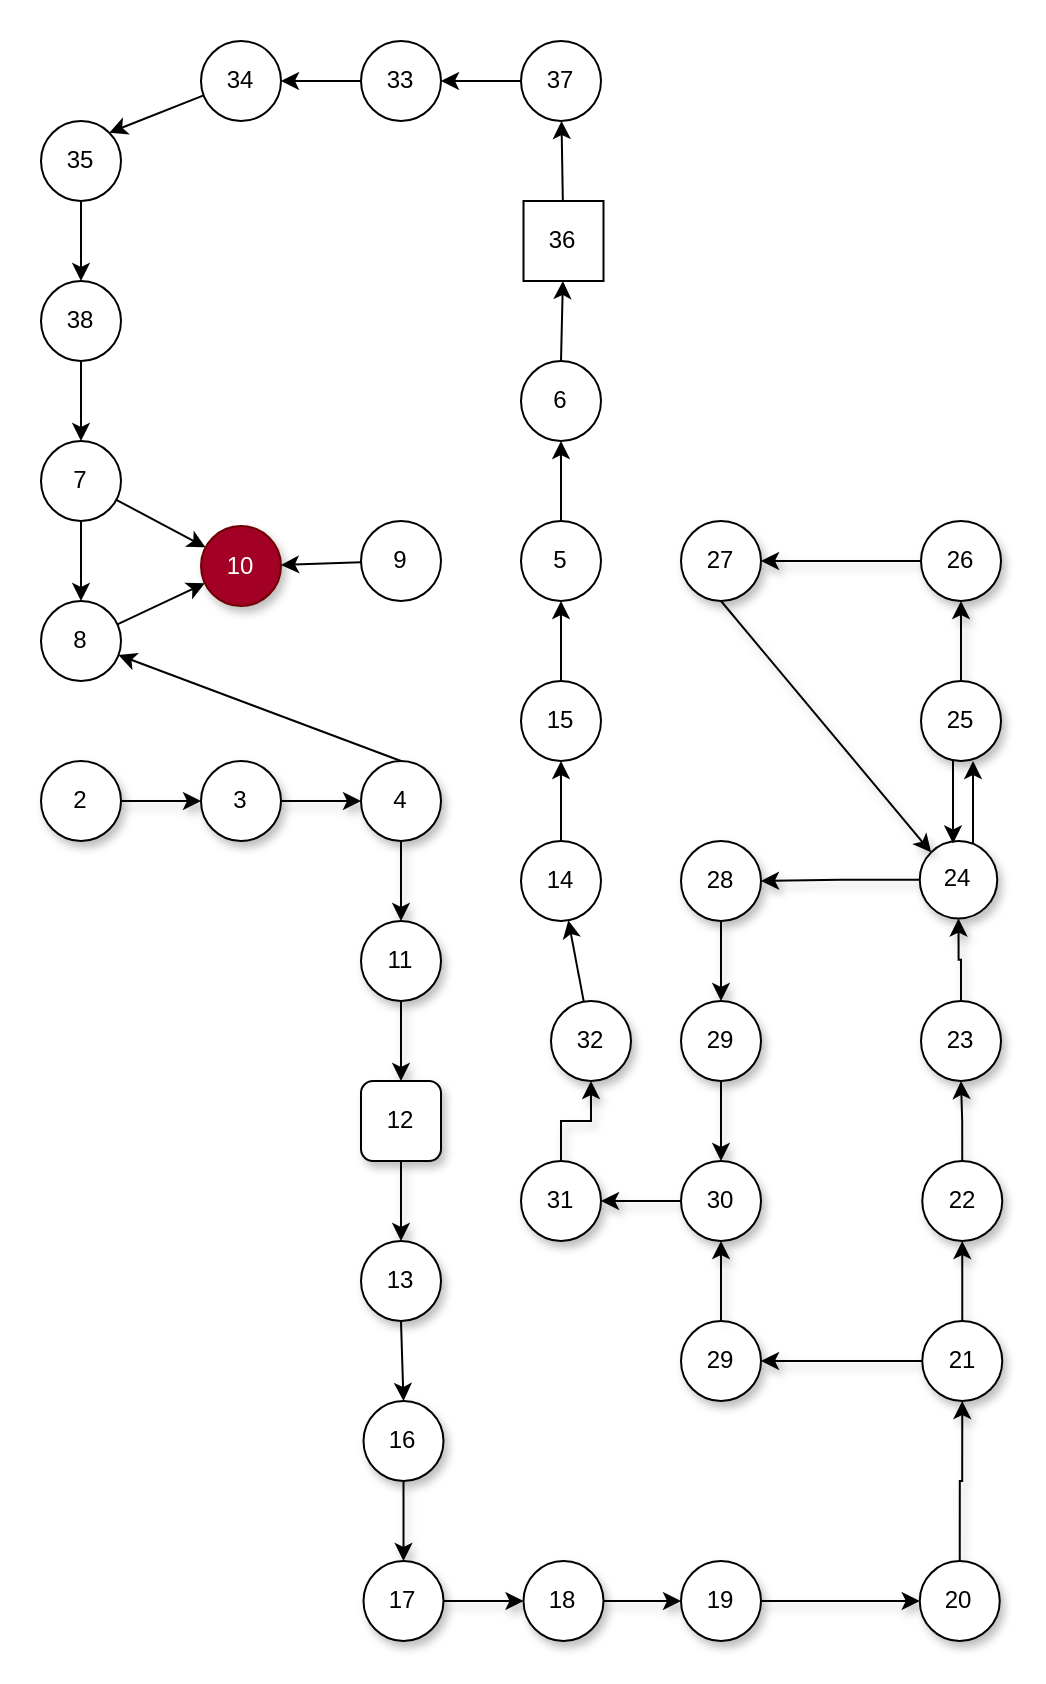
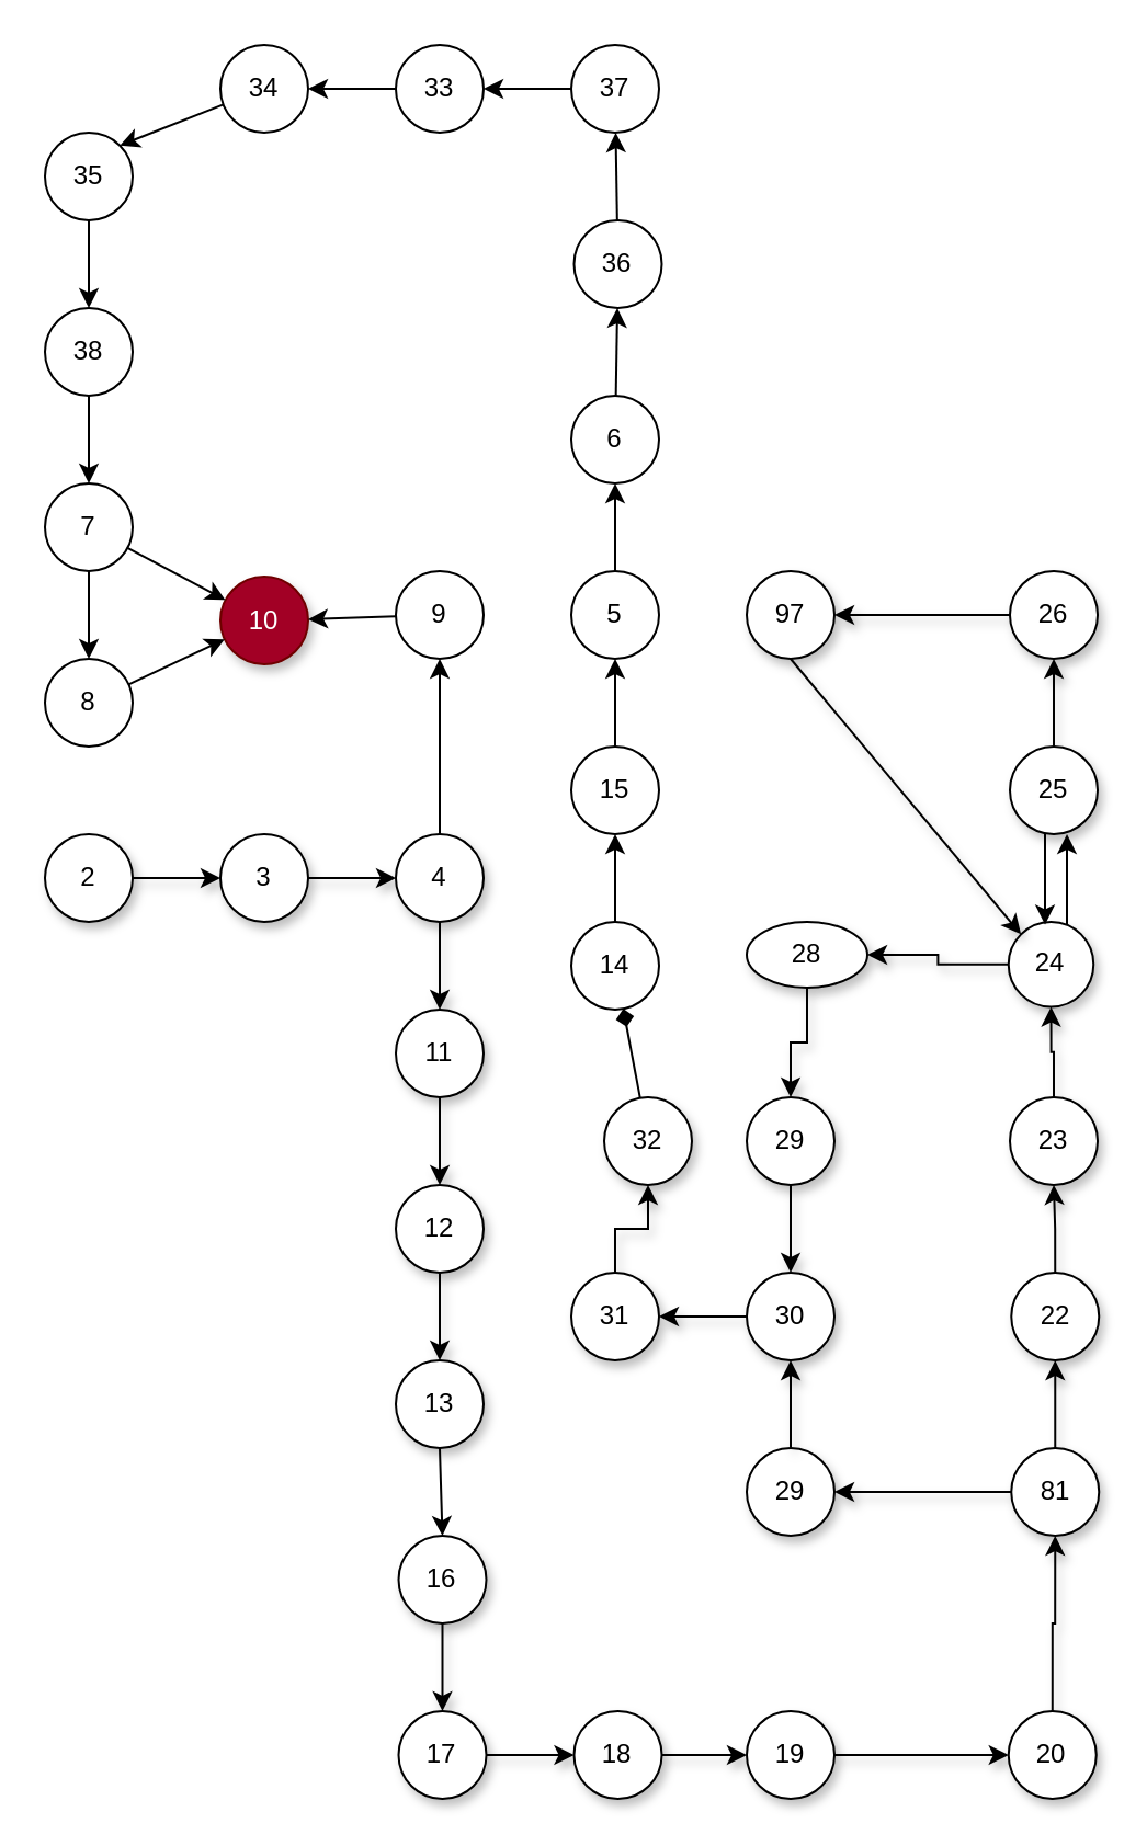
  <mxCell id="0" />
  <mxCell id="1" parent="0" />
  <mxCell id="2" value="" style="edgeStyle=orthogonalEdgeStyle;rounded=0;orthogonalLoop=1;jettySize=auto;html=1;strokeWidth=1;shadow=1;" parent="1" source="3" target="5" edge="1"><mxGeometry relative="1" as="geometry" /></mxCell>
  <mxCell id="3" value="2" style="ellipse;whiteSpace=wrap;html=1;aspect=fixed;strokeWidth=1;shadow=1;" parent="1" vertex="1"><mxGeometry x="20" y="380" width="40" height="40" as="geometry" /></mxCell>
  <mxCell id="4" value="" style="edgeStyle=orthogonalEdgeStyle;rounded=0;orthogonalLoop=1;jettySize=auto;html=1;strokeWidth=1;shadow=1;" parent="1" source="5" target="8" edge="1"><mxGeometry relative="1" as="geometry" /></mxCell>
  <mxCell id="5" value="3" style="ellipse;whiteSpace=wrap;html=1;aspect=fixed;strokeWidth=1;shadow=1;" parent="1" vertex="1"><mxGeometry x="100" y="380" width="40" height="40" as="geometry" /></mxCell>
  <mxCell id="6" value="" style="edgeStyle=orthogonalEdgeStyle;rounded=0;orthogonalLoop=1;jettySize=auto;html=1;strokeWidth=1;shadow=1;" parent="1" source="8" target="10" edge="1"><mxGeometry relative="1" as="geometry" /></mxCell>
- <mxCell id="7" style="edgeStyle=none;rounded=0;orthogonalLoop=1;jettySize=auto;html=1;exitX=0.5;exitY=0;exitDx=0;exitDy=0;" edge="1" parent="1" source="8" target="79"><mxGeometry relative="1" as="geometry" /></mxCell>
+ <mxCell id="7" style="edgeStyle=none;rounded=0;orthogonalLoop=1;jettySize=auto;html=1;exitX=0.5;exitY=0;exitDx=0;exitDy=0;entryX=0.5;entryY=1;entryDx=0;entryDy=0;" edge="1" parent="1" source="8" target="60"><mxGeometry relative="1" as="geometry" /></mxCell>
  <mxCell id="8" value="4" style="ellipse;whiteSpace=wrap;html=1;aspect=fixed;strokeWidth=1;shadow=1;" parent="1" vertex="1"><mxGeometry x="180" y="380" width="40" height="40" as="geometry" /></mxCell>
  <mxCell id="9" value="" style="edgeStyle=orthogonalEdgeStyle;rounded=0;orthogonalLoop=1;jettySize=auto;html=1;strokeWidth=1;shadow=1;" parent="1" source="10" target="12" edge="1"><mxGeometry relative="1" as="geometry" /></mxCell>
  <mxCell id="10" value="11" style="ellipse;whiteSpace=wrap;html=1;aspect=fixed;strokeWidth=1;shadow=1;" parent="1" vertex="1"><mxGeometry x="180" y="460" width="40" height="40" as="geometry" /></mxCell>
  <mxCell id="11" value="" style="edgeStyle=orthogonalEdgeStyle;rounded=0;orthogonalLoop=1;jettySize=auto;html=1;strokeWidth=1;shadow=1;" parent="1" source="12" target="14" edge="1"><mxGeometry relative="1" as="geometry" /></mxCell>
- <mxCell id="12" value="12" style="whiteSpace=wrap;html=1;aspect=fixed;strokeWidth=1;shadow=1;rounded=1;" parent="1" vertex="1"><mxGeometry x="180" y="540" width="40" height="40" as="geometry" /></mxCell>
+ <mxCell id="12" value="12" style="ellipse;whiteSpace=wrap;html=1;aspect=fixed;strokeWidth=1;shadow=1;" parent="1" vertex="1"><mxGeometry x="180" y="540" width="40" height="40" as="geometry" /></mxCell>
  <mxCell id="13" style="edgeStyle=none;rounded=0;orthogonalLoop=1;jettySize=auto;html=1;exitX=0.5;exitY=1;exitDx=0;exitDy=0;entryX=0.5;entryY=0;entryDx=0;entryDy=0;" edge="1" parent="1" source="14" target="16"><mxGeometry relative="1" as="geometry" /></mxCell>
  <mxCell id="14" value="13" style="ellipse;whiteSpace=wrap;html=1;aspect=fixed;strokeWidth=1;shadow=1;" parent="1" vertex="1"><mxGeometry x="180" y="620" width="40" height="40" as="geometry" /></mxCell>
  <mxCell id="15" value="" style="edgeStyle=orthogonalEdgeStyle;rounded=0;orthogonalLoop=1;jettySize=auto;html=1;strokeWidth=1;shadow=1;" parent="1" source="16" target="18" edge="1"><mxGeometry relative="1" as="geometry" /></mxCell>
  <mxCell id="16" value="16" style="ellipse;whiteSpace=wrap;html=1;aspect=fixed;strokeWidth=1;shadow=1;" parent="1" vertex="1"><mxGeometry x="181.25" y="700" width="40" height="40" as="geometry" /></mxCell>
  <mxCell id="17" value="" style="edgeStyle=orthogonalEdgeStyle;rounded=0;orthogonalLoop=1;jettySize=auto;html=1;strokeWidth=1;shadow=1;" parent="1" source="18" target="20" edge="1"><mxGeometry relative="1" as="geometry" /></mxCell>
  <mxCell id="18" value="17" style="ellipse;whiteSpace=wrap;html=1;aspect=fixed;strokeWidth=1;shadow=1;" parent="1" vertex="1"><mxGeometry x="181.25" y="780" width="40" height="40" as="geometry" /></mxCell>
  <mxCell id="19" value="" style="edgeStyle=orthogonalEdgeStyle;rounded=0;orthogonalLoop=1;jettySize=auto;html=1;strokeWidth=1;shadow=1;" parent="1" source="20" target="22" edge="1"><mxGeometry relative="1" as="geometry" /></mxCell>
  <mxCell id="20" value="18" style="ellipse;whiteSpace=wrap;html=1;aspect=fixed;strokeWidth=1;shadow=1;" parent="1" vertex="1"><mxGeometry x="261.25" y="780" width="40" height="40" as="geometry" /></mxCell>
  <mxCell id="21" value="" style="edgeStyle=orthogonalEdgeStyle;rounded=0;orthogonalLoop=1;jettySize=auto;html=1;strokeWidth=1;shadow=1;" parent="1" source="22" target="24" edge="1"><mxGeometry relative="1" as="geometry" /></mxCell>
  <mxCell id="22" value="19" style="ellipse;whiteSpace=wrap;html=1;aspect=fixed;strokeWidth=1;shadow=1;" parent="1" vertex="1"><mxGeometry x="340" y="780" width="40" height="40" as="geometry" /></mxCell>
  <mxCell id="23" value="" style="edgeStyle=orthogonalEdgeStyle;rounded=0;orthogonalLoop=1;jettySize=auto;html=1;strokeWidth=1;shadow=1;" parent="1" source="24" target="27" edge="1"><mxGeometry relative="1" as="geometry" /></mxCell>
  <mxCell id="24" value="20" style="ellipse;whiteSpace=wrap;html=1;aspect=fixed;strokeWidth=1;shadow=1;" parent="1" vertex="1"><mxGeometry x="459.38" y="780" width="40" height="40" as="geometry" /></mxCell>
  <mxCell id="25" value="" style="edgeStyle=orthogonalEdgeStyle;rounded=0;orthogonalLoop=1;jettySize=auto;html=1;strokeWidth=1;shadow=1;" parent="1" source="27" target="28" edge="1"><mxGeometry relative="1" as="geometry" /></mxCell>
  <mxCell id="26" value="" style="edgeStyle=orthogonalEdgeStyle;rounded=0;orthogonalLoop=1;jettySize=auto;html=1;strokeWidth=1;shadow=1;" parent="1" source="27" target="30" edge="1"><mxGeometry relative="1" as="geometry" /></mxCell>
- <mxCell id="27" value="21" style="ellipse;whiteSpace=wrap;html=1;aspect=fixed;strokeWidth=1;shadow=1;" parent="1" vertex="1"><mxGeometry x="460.63" y="660" width="40" height="40" as="geometry" /></mxCell>
+ <mxCell id="27" value="81" style="ellipse;whiteSpace=wrap;html=1;aspect=fixed;strokeWidth=1;shadow=1;" parent="1" vertex="1"><mxGeometry x="460.63" y="660" width="40" height="40" as="geometry" /></mxCell>
  <mxCell id="28" value="29" style="ellipse;whiteSpace=wrap;html=1;aspect=fixed;strokeWidth=1;shadow=1;" parent="1" vertex="1"><mxGeometry x="340" y="660" width="40" height="40" as="geometry" /></mxCell>
  <mxCell id="29" value="" style="edgeStyle=orthogonalEdgeStyle;rounded=0;orthogonalLoop=1;jettySize=auto;html=1;strokeWidth=1;shadow=1;" parent="1" source="30" target="32" edge="1"><mxGeometry relative="1" as="geometry" /></mxCell>
  <mxCell id="30" value="22" style="ellipse;whiteSpace=wrap;html=1;aspect=fixed;strokeWidth=1;shadow=1;" parent="1" vertex="1"><mxGeometry x="460.63" y="580" width="40" height="40" as="geometry" /></mxCell>
  <mxCell id="31" value="" style="edgeStyle=orthogonalEdgeStyle;rounded=0;orthogonalLoop=1;jettySize=auto;html=1;strokeWidth=1;shadow=1;" parent="1" source="32" target="35" edge="1"><mxGeometry relative="1" as="geometry" /></mxCell>
  <mxCell id="32" value="23" style="ellipse;whiteSpace=wrap;html=1;aspect=fixed;strokeWidth=1;shadow=1;" parent="1" vertex="1"><mxGeometry x="460" y="500" width="40" height="40" as="geometry" /></mxCell>
  <mxCell id="33" value="" style="edgeStyle=orthogonalEdgeStyle;rounded=0;orthogonalLoop=1;jettySize=auto;html=1;strokeWidth=1;shadow=1;" parent="1" source="35" target="37" edge="1"><mxGeometry relative="1" as="geometry" /></mxCell>
  <mxCell id="34" value="" style="edgeStyle=none;rounded=0;orthogonalLoop=1;jettySize=auto;html=1;" edge="1" parent="1"><mxGeometry relative="1" as="geometry"><mxPoint x="486.005" y="421.25" as="sourcePoint" /><mxPoint x="486.01" y="380" as="targetPoint" /></mxGeometry></mxCell>
  <mxCell id="35" value="24" style="ellipse;whiteSpace=wrap;html=1;aspect=fixed;strokeWidth=1;shadow=1;" parent="1" vertex="1"><mxGeometry x="459.38" y="420" width="38.75" height="38.75" as="geometry" /></mxCell>
  <mxCell id="36" value="" style="edgeStyle=orthogonalEdgeStyle;rounded=0;orthogonalLoop=1;jettySize=auto;html=1;strokeWidth=1;shadow=1;" parent="1" source="37" target="45" edge="1"><mxGeometry relative="1" as="geometry" /></mxCell>
- <mxCell id="37" value="28" style="ellipse;whiteSpace=wrap;html=1;aspect=fixed;strokeWidth=1;shadow=1;" parent="1" vertex="1"><mxGeometry x="340" y="420" width="40" height="40" as="geometry" /></mxCell>
+ <mxCell id="37" value="28" style="ellipse;whiteSpace=wrap;html=1;aspect=fixed;strokeWidth=1;shadow=1;" parent="1" vertex="1"><mxGeometry x="340" y="420" width="55" height="30" as="geometry" /></mxCell>
  <mxCell id="38" value="" style="edgeStyle=orthogonalEdgeStyle;rounded=0;orthogonalLoop=1;jettySize=auto;html=1;strokeWidth=1;shadow=1;" parent="1" source="40" target="42" edge="1"><mxGeometry relative="1" as="geometry" /></mxCell>
  <mxCell id="39" value="" style="edgeStyle=none;rounded=0;orthogonalLoop=1;jettySize=auto;html=1;" edge="1" parent="1"><mxGeometry relative="1" as="geometry"><mxPoint x="476.01" y="380" as="sourcePoint" /><mxPoint x="476.005" y="421.25" as="targetPoint" /></mxGeometry></mxCell>
  <mxCell id="40" value="25" style="ellipse;whiteSpace=wrap;html=1;aspect=fixed;strokeWidth=1;shadow=1;" parent="1" vertex="1"><mxGeometry x="460" y="340" width="40" height="40" as="geometry" /></mxCell>
  <mxCell id="41" value="" style="edgeStyle=orthogonalEdgeStyle;rounded=0;orthogonalLoop=1;jettySize=auto;html=1;strokeWidth=1;shadow=1;" parent="1" source="42" target="43" edge="1"><mxGeometry relative="1" as="geometry" /></mxCell>
  <mxCell id="42" value="26" style="ellipse;whiteSpace=wrap;html=1;aspect=fixed;strokeWidth=1;shadow=1;" parent="1" vertex="1"><mxGeometry x="460" y="260" width="40" height="40" as="geometry" /></mxCell>
- <mxCell id="43" value="27" style="ellipse;whiteSpace=wrap;html=1;aspect=fixed;strokeWidth=1;shadow=1;" parent="1" vertex="1"><mxGeometry x="340" y="260" width="40" height="40" as="geometry" /></mxCell>
+ <mxCell id="43" value="97" style="ellipse;whiteSpace=wrap;html=1;aspect=fixed;strokeWidth=1;shadow=1;" parent="1" vertex="1"><mxGeometry x="340" y="260" width="40" height="40" as="geometry" /></mxCell>
  <mxCell id="44" value="" style="edgeStyle=orthogonalEdgeStyle;rounded=0;orthogonalLoop=1;jettySize=auto;html=1;strokeWidth=1;shadow=1;" parent="1" source="45" target="47" edge="1"><mxGeometry relative="1" as="geometry" /></mxCell>
  <mxCell id="45" value="29" style="ellipse;whiteSpace=wrap;html=1;aspect=fixed;strokeWidth=1;shadow=1;" parent="1" vertex="1"><mxGeometry x="340" y="500" width="40" height="40" as="geometry" /></mxCell>
  <mxCell id="46" value="" style="edgeStyle=orthogonalEdgeStyle;rounded=0;orthogonalLoop=1;jettySize=auto;html=1;strokeWidth=1;shadow=1;" parent="1" source="47" edge="1"><mxGeometry relative="1" as="geometry"><mxPoint x="300" y="600" as="targetPoint" /></mxGeometry></mxCell>
  <mxCell id="47" value="30" style="ellipse;whiteSpace=wrap;html=1;aspect=fixed;strokeWidth=1;shadow=1;" parent="1" vertex="1"><mxGeometry x="340" y="580" width="40" height="40" as="geometry" /></mxCell>
  <mxCell id="48" value="" style="edgeStyle=orthogonalEdgeStyle;rounded=0;orthogonalLoop=1;jettySize=auto;html=1;strokeWidth=1;shadow=1;" parent="1" source="49" target="51" edge="1"><mxGeometry relative="1" as="geometry" /></mxCell>
  <mxCell id="49" value="31" style="ellipse;whiteSpace=wrap;html=1;aspect=fixed;strokeWidth=1;shadow=1;" parent="1" vertex="1"><mxGeometry x="260" y="580" width="40" height="40" as="geometry" /></mxCell>
- <mxCell id="50" value="" style="edgeStyle=none;rounded=0;orthogonalLoop=1;jettySize=auto;html=1;" edge="1" parent="1" source="51" target="56"><mxGeometry relative="1" as="geometry" /></mxCell>
+ <mxCell id="50" value="" style="edgeStyle=none;rounded=0;orthogonalLoop=1;jettySize=auto;html=1;endArrow=diamond;" edge="1" parent="1" source="51" target="56"><mxGeometry relative="1" as="geometry" /></mxCell>
  <mxCell id="51" value="32" style="ellipse;whiteSpace=wrap;html=1;aspect=fixed;strokeWidth=1;shadow=1;" parent="1" vertex="1"><mxGeometry x="275" y="500" width="40" height="40" as="geometry" /></mxCell>
  <mxCell id="52" value="10" style="ellipse;whiteSpace=wrap;html=1;aspect=fixed;fillColor=#a20025;fontColor=#ffffff;strokeColor=#6F0000;strokeWidth=1;shadow=1;" parent="1" vertex="1"><mxGeometry x="100" y="262.5" width="40" height="40" as="geometry" /></mxCell>
  <mxCell id="53" value="" style="endArrow=classic;html=1;rounded=0;exitX=0.5;exitY=0;exitDx=0;exitDy=0;entryX=0.5;entryY=1;entryDx=0;entryDy=0;strokeWidth=1;shadow=1;" parent="1" source="28" target="47" edge="1"><mxGeometry width="50" height="50" relative="1" as="geometry"><mxPoint x="330" y="1020" as="sourcePoint" /><mxPoint x="380" y="970" as="targetPoint" /></mxGeometry></mxCell>
  <mxCell id="54" value="" style="endArrow=classic;html=1;rounded=0;entryX=0;entryY=0;entryDx=0;entryDy=0;exitX=0.5;exitY=1;exitDx=0;exitDy=0;strokeWidth=1;shadow=1;" parent="1" source="43" target="35" edge="1"><mxGeometry width="50" height="50" relative="1" as="geometry"><mxPoint x="230" y="720" as="sourcePoint" /><mxPoint x="280" y="670" as="targetPoint" /></mxGeometry></mxCell>
  <mxCell id="55" value="" style="edgeStyle=none;rounded=0;orthogonalLoop=1;jettySize=auto;html=1;" edge="1" parent="1" source="56" target="58"><mxGeometry relative="1" as="geometry" /></mxCell>
  <mxCell id="56" value="14" style="ellipse;whiteSpace=wrap;html=1;aspect=fixed;" vertex="1" parent="1"><mxGeometry x="260" y="420" width="40" height="40" as="geometry" /></mxCell>
  <mxCell id="57" value="" style="edgeStyle=none;rounded=0;orthogonalLoop=1;jettySize=auto;html=1;" edge="1" parent="1" source="58" target="62"><mxGeometry relative="1" as="geometry" /></mxCell>
  <mxCell id="58" value="15" style="ellipse;whiteSpace=wrap;html=1;aspect=fixed;" vertex="1" parent="1"><mxGeometry x="260" y="340" width="40" height="40" as="geometry" /></mxCell>
  <mxCell id="59" value="" style="edgeStyle=none;rounded=0;orthogonalLoop=1;jettySize=auto;html=1;" edge="1" parent="1" source="60" target="52"><mxGeometry relative="1" as="geometry" /></mxCell>
  <mxCell id="60" value="9" style="ellipse;whiteSpace=wrap;html=1;aspect=fixed;" vertex="1" parent="1"><mxGeometry x="180" y="260" width="40" height="40" as="geometry" /></mxCell>
  <mxCell id="61" value="" style="edgeStyle=none;rounded=0;orthogonalLoop=1;jettySize=auto;html=1;" edge="1" parent="1" source="62" target="64"><mxGeometry relative="1" as="geometry" /></mxCell>
  <mxCell id="62" value="5" style="ellipse;whiteSpace=wrap;html=1;aspect=fixed;" vertex="1" parent="1"><mxGeometry x="260" y="260" width="40" height="40" as="geometry" /></mxCell>
  <mxCell id="63" value="" style="edgeStyle=none;rounded=0;orthogonalLoop=1;jettySize=auto;html=1;" edge="1" parent="1" source="64" target="66"><mxGeometry relative="1" as="geometry" /></mxCell>
  <mxCell id="64" value="6" style="ellipse;whiteSpace=wrap;html=1;aspect=fixed;" vertex="1" parent="1"><mxGeometry x="260" y="180" width="40" height="40" as="geometry" /></mxCell>
  <mxCell id="65" value="" style="edgeStyle=none;rounded=0;orthogonalLoop=1;jettySize=auto;html=1;" edge="1" parent="1" source="66" target="68"><mxGeometry relative="1" as="geometry" /></mxCell>
- <mxCell id="66" value="36" style="whiteSpace=wrap;html=1;aspect=fixed;rounded=0;" vertex="1" parent="1"><mxGeometry x="261.25" y="100" width="40" height="40" as="geometry" /></mxCell>
+ <mxCell id="66" value="36" style="ellipse;whiteSpace=wrap;html=1;aspect=fixed;" vertex="1" parent="1"><mxGeometry x="261.25" y="100" width="40" height="40" as="geometry" /></mxCell>
  <mxCell id="67" value="" style="edgeStyle=none;rounded=0;orthogonalLoop=1;jettySize=auto;html=1;" edge="1" parent="1" source="68" target="70"><mxGeometry relative="1" as="geometry" /></mxCell>
  <mxCell id="68" value="37" style="ellipse;whiteSpace=wrap;html=1;aspect=fixed;" vertex="1" parent="1"><mxGeometry x="260" y="20" width="40" height="40" as="geometry" /></mxCell>
  <mxCell id="69" value="" style="edgeStyle=none;rounded=0;orthogonalLoop=1;jettySize=auto;html=1;" edge="1" parent="1" source="70" target="72"><mxGeometry relative="1" as="geometry" /></mxCell>
  <mxCell id="70" value="33" style="ellipse;whiteSpace=wrap;html=1;aspect=fixed;" vertex="1" parent="1"><mxGeometry x="180" y="20" width="40" height="40" as="geometry" /></mxCell>
  <mxCell id="71" style="edgeStyle=none;rounded=0;orthogonalLoop=1;jettySize=auto;html=1;entryX=1;entryY=0;entryDx=0;entryDy=0;" edge="1" parent="1" source="72" target="74"><mxGeometry relative="1" as="geometry" /></mxCell>
  <mxCell id="72" value="34" style="ellipse;whiteSpace=wrap;html=1;aspect=fixed;" vertex="1" parent="1"><mxGeometry x="100" y="20" width="40" height="40" as="geometry" /></mxCell>
  <mxCell id="73" value="" style="edgeStyle=none;rounded=0;orthogonalLoop=1;jettySize=auto;html=1;" edge="1" parent="1" source="74" target="81"><mxGeometry relative="1" as="geometry" /></mxCell>
  <mxCell id="74" value="35" style="ellipse;whiteSpace=wrap;html=1;aspect=fixed;" vertex="1" parent="1"><mxGeometry x="20" y="60" width="40" height="40" as="geometry" /></mxCell>
  <mxCell id="75" value="" style="edgeStyle=none;rounded=0;orthogonalLoop=1;jettySize=auto;html=1;" edge="1" parent="1" source="77"><mxGeometry relative="1" as="geometry"><mxPoint x="40" y="300" as="targetPoint" /></mxGeometry></mxCell>
  <mxCell id="76" value="" style="edgeStyle=none;rounded=0;orthogonalLoop=1;jettySize=auto;html=1;" edge="1" parent="1" source="77" target="52"><mxGeometry relative="1" as="geometry" /></mxCell>
  <mxCell id="77" value="7" style="ellipse;whiteSpace=wrap;html=1;aspect=fixed;" vertex="1" parent="1"><mxGeometry x="20" y="220" width="40" height="40" as="geometry" /></mxCell>
  <mxCell id="78" value="" style="edgeStyle=none;rounded=0;orthogonalLoop=1;jettySize=auto;html=1;" edge="1" parent="1" target="52"><mxGeometry relative="1" as="geometry"><mxPoint x="58.194" y="311.694" as="sourcePoint" /></mxGeometry></mxCell>
  <mxCell id="79" value="8" style="ellipse;whiteSpace=wrap;html=1;aspect=fixed;" vertex="1" parent="1"><mxGeometry x="20" y="300" width="40" height="40" as="geometry" /></mxCell>
  <mxCell id="80" value="" style="edgeStyle=none;rounded=0;orthogonalLoop=1;jettySize=auto;html=1;" edge="1" parent="1" source="81" target="77"><mxGeometry relative="1" as="geometry" /></mxCell>
  <mxCell id="81" value="38" style="ellipse;whiteSpace=wrap;html=1;aspect=fixed;" vertex="1" parent="1"><mxGeometry x="20" y="140" width="40" height="40" as="geometry" /></mxCell>
